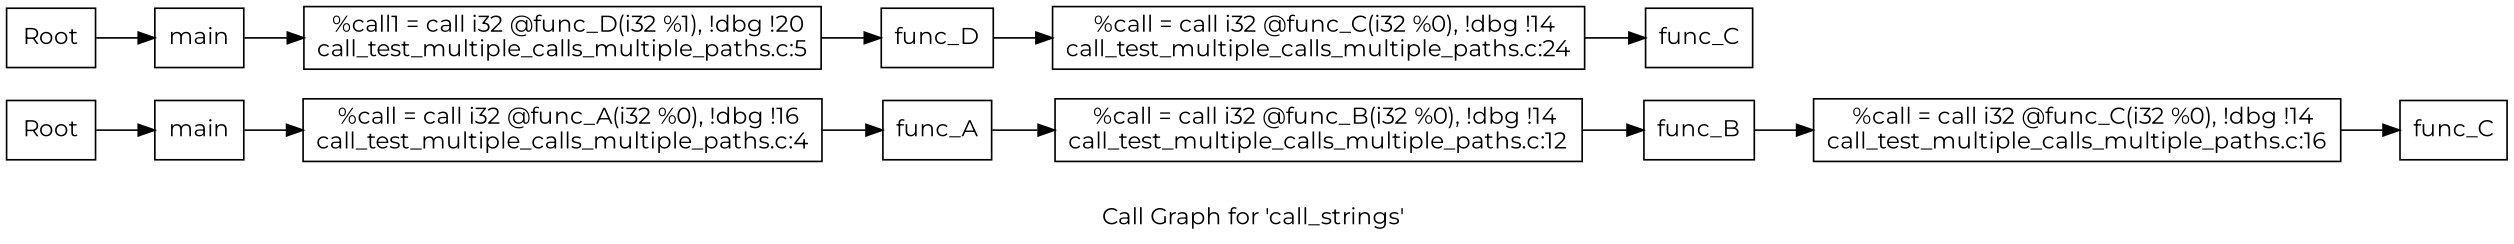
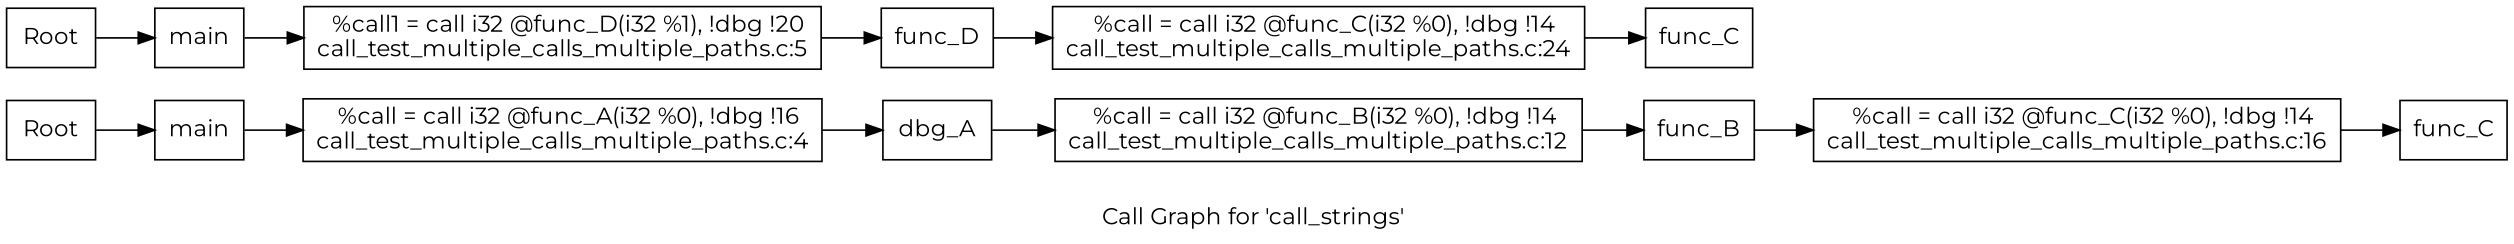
  digraph {
    label="Call Graph for 'call_strings' "
    rankdir=LR
    fontname=Montserrat
    node [shape=box style=solid fontname=Montserrat]
    edge [fontname=Montserrat]
    n1 [label=Root]
    n2 [label=main]
    n3 [label="  %call = call i32 @func_A(i32 %0), !dbg !16\ncall_test_multiple_calls_multiple_paths.c:4"]
-   n4 [label=func_A]
+   n4 [label=dbg_A]
    n5 [label="  %call = call i32 @func_B(i32 %0), !dbg !14\ncall_test_multiple_calls_multiple_paths.c:12"]
    n6 [label=func_B]
    n7 [label="  %call = call i32 @func_C(i32 %0), !dbg !14\ncall_test_multiple_calls_multiple_paths.c:16"]
    n8 [label=func_C]
    n9 [label=Root]
    n10 [label=main]
    n11 [label="  %call1 = call i32 @func_D(i32 %1), !dbg !20\ncall_test_multiple_calls_multiple_paths.c:5"]
    n12 [label=func_D]
    n13 [label="  %call = call i32 @func_C(i32 %0), !dbg !14\ncall_test_multiple_calls_multiple_paths.c:24"]
    n14 [label=func_C]
    n1 -> n2
    n2 -> n3
    n3 -> n4
    n4 -> n5
    n5 -> n6
    n6 -> n7
    n7 -> n8
    n9 -> n10
    n10 -> n11
    n11 -> n12
    n12 -> n13
    n13 -> n14
  }
